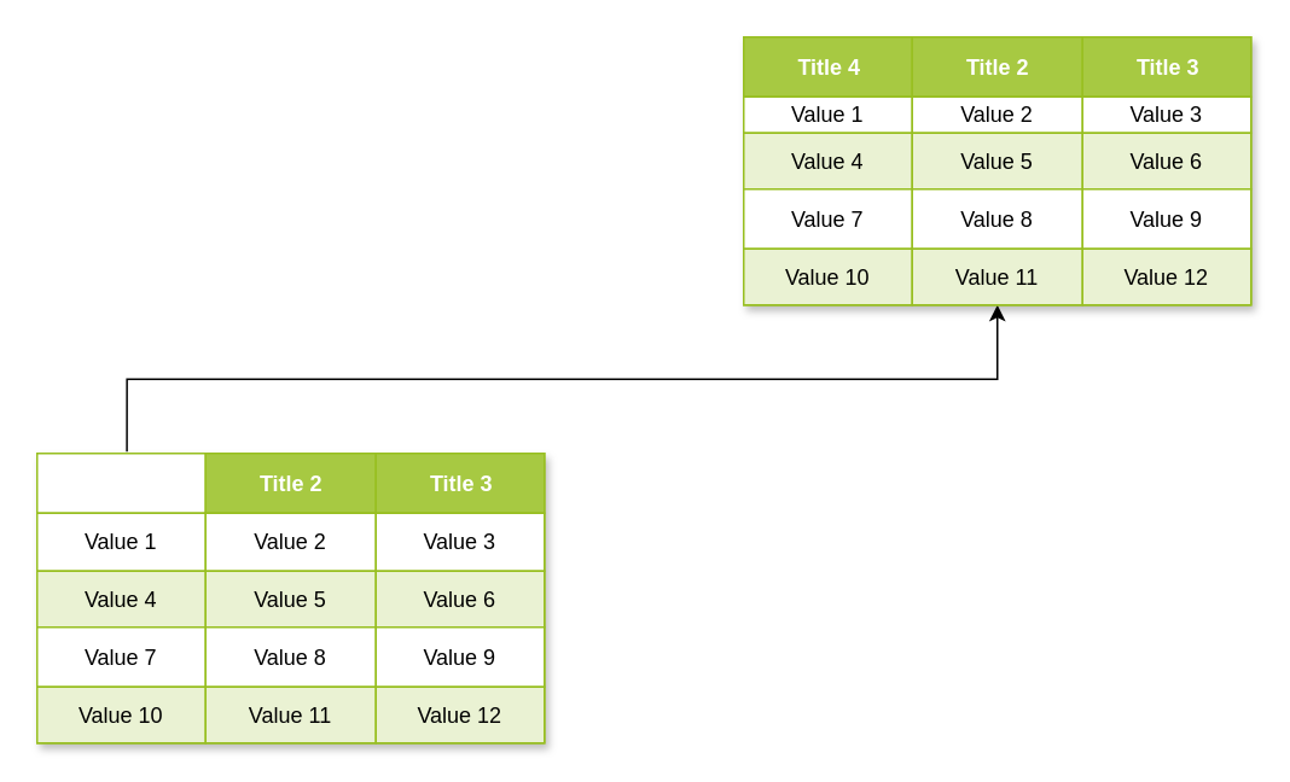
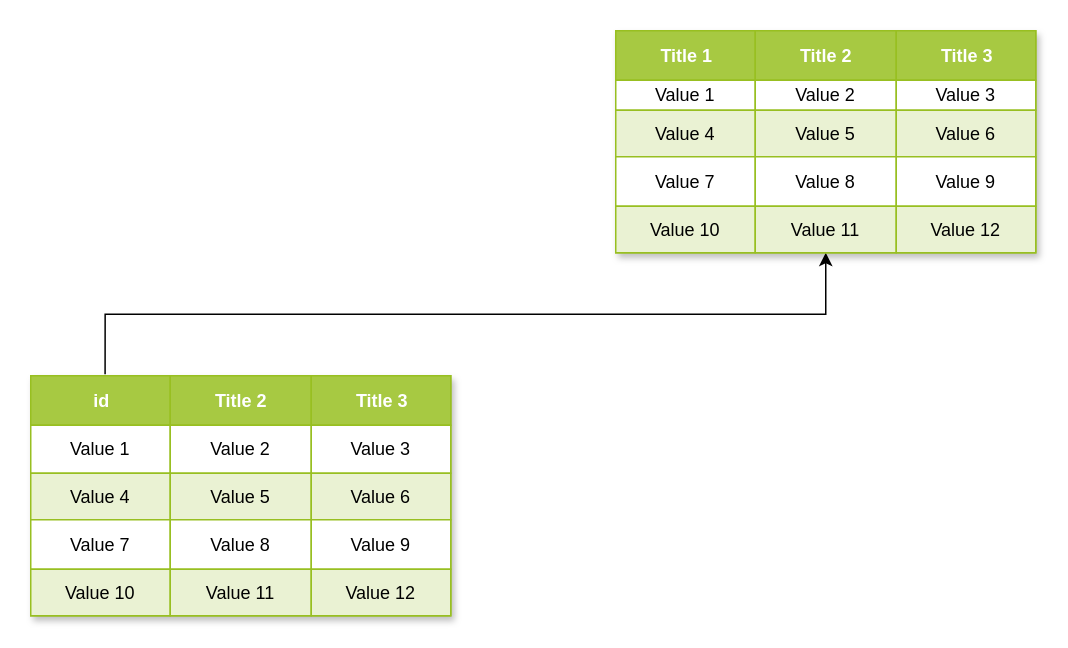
  <mxCell id="0" />
  <mxCell id="1" parent="0" />
  <mxCell id="2" value="" style="edgeStyle=orthogonalEdgeStyle;rounded=0;orthogonalLoop=1;jettySize=auto;html=1;exitX=0.177;exitY=-0.03;exitDx=0;exitDy=0;exitPerimeter=0;" edge="1" parent="1" source="4" target="24"><mxGeometry relative="1" as="geometry" /></mxCell>
  <mxCell id="3" value="Assets" style="childLayout=tableLayout;recursiveResize=0;strokeColor=#98bf21;fillColor=#A7C942;shadow=1;" vertex="1" parent="1"><mxGeometry x="20" y="250" width="280" height="160" as="geometry" /></mxCell>
  <mxCell id="4" style="shape=tableRow;horizontal=0;startSize=0;swimlaneHead=0;swimlaneBody=0;top=0;left=0;bottom=0;right=0;dropTarget=0;collapsible=0;recursiveResize=0;expand=0;fontStyle=0;strokeColor=inherit;fillColor=#ffffff;" vertex="1" parent="3"><mxGeometry width="280" height="33" as="geometry" /></mxCell>
- <mxCell id="5" value="id" style="connectable=0;recursiveResize=0;strokeColor=inherit;fillColor=#ffffff;align=center;fontStyle=1;fontColor=#FFFFFF;html=1;" vertex="1" parent="4"><mxGeometry width="93" height="33" as="geometry"><mxRectangle width="93" height="33" as="alternateBounds" /></mxGeometry></mxCell>
+ <mxCell id="5" value="id" style="connectable=0;recursiveResize=0;strokeColor=inherit;fillColor=#A7C942;align=center;fontStyle=1;fontColor=#FFFFFF;html=1;" vertex="1" parent="4"><mxGeometry width="93" height="33" as="geometry"><mxRectangle width="93" height="33" as="alternateBounds" /></mxGeometry></mxCell>
  <mxCell id="6" value="Title 2" style="connectable=0;recursiveResize=0;strokeColor=inherit;fillColor=#A7C942;align=center;fontStyle=1;fontColor=#FFFFFF;html=1;" vertex="1" parent="4"><mxGeometry x="93" width="94" height="33" as="geometry"><mxRectangle width="94" height="33" as="alternateBounds" /></mxGeometry></mxCell>
  <mxCell id="7" value="Title 3" style="connectable=0;recursiveResize=0;strokeColor=inherit;fillColor=#A7C942;align=center;fontStyle=1;fontColor=#FFFFFF;html=1;" vertex="1" parent="4"><mxGeometry x="187" width="93" height="33" as="geometry"><mxRectangle width="93" height="33" as="alternateBounds" /></mxGeometry></mxCell>
  <mxCell id="8" value="" style="shape=tableRow;horizontal=0;startSize=0;swimlaneHead=0;swimlaneBody=0;top=0;left=0;bottom=0;right=0;dropTarget=0;collapsible=0;recursiveResize=0;expand=0;fontStyle=0;strokeColor=inherit;fillColor=#ffffff;" vertex="1" parent="3"><mxGeometry y="33" width="280" height="32" as="geometry" /></mxCell>
  <mxCell id="9" value="Value 1" style="connectable=0;recursiveResize=0;strokeColor=inherit;fillColor=inherit;align=center;whiteSpace=wrap;html=1;" vertex="1" parent="8"><mxGeometry width="93" height="32" as="geometry"><mxRectangle width="93" height="32" as="alternateBounds" /></mxGeometry></mxCell>
  <mxCell id="10" value="Value 2" style="connectable=0;recursiveResize=0;strokeColor=inherit;fillColor=inherit;align=center;whiteSpace=wrap;html=1;" vertex="1" parent="8"><mxGeometry x="93" width="94" height="32" as="geometry"><mxRectangle width="94" height="32" as="alternateBounds" /></mxGeometry></mxCell>
  <mxCell id="11" value="Value 3" style="connectable=0;recursiveResize=0;strokeColor=inherit;fillColor=inherit;align=center;whiteSpace=wrap;html=1;" vertex="1" parent="8"><mxGeometry x="187" width="93" height="32" as="geometry"><mxRectangle width="93" height="32" as="alternateBounds" /></mxGeometry></mxCell>
  <mxCell id="12" value="" style="shape=tableRow;horizontal=0;startSize=0;swimlaneHead=0;swimlaneBody=0;top=0;left=0;bottom=0;right=0;dropTarget=0;collapsible=0;recursiveResize=0;expand=0;fontStyle=1;strokeColor=inherit;fillColor=#EAF2D3;" vertex="1" parent="3"><mxGeometry y="65" width="280" height="31" as="geometry" /></mxCell>
  <mxCell id="13" value="Value 4" style="connectable=0;recursiveResize=0;strokeColor=inherit;fillColor=inherit;whiteSpace=wrap;html=1;" vertex="1" parent="12"><mxGeometry width="93" height="31" as="geometry"><mxRectangle width="93" height="31" as="alternateBounds" /></mxGeometry></mxCell>
  <mxCell id="14" value="Value 5" style="connectable=0;recursiveResize=0;strokeColor=inherit;fillColor=inherit;whiteSpace=wrap;html=1;" vertex="1" parent="12"><mxGeometry x="93" width="94" height="31" as="geometry"><mxRectangle width="94" height="31" as="alternateBounds" /></mxGeometry></mxCell>
  <mxCell id="15" value="Value 6" style="connectable=0;recursiveResize=0;strokeColor=inherit;fillColor=inherit;whiteSpace=wrap;html=1;" vertex="1" parent="12"><mxGeometry x="187" width="93" height="31" as="geometry"><mxRectangle width="93" height="31" as="alternateBounds" /></mxGeometry></mxCell>
  <mxCell id="16" value="" style="shape=tableRow;horizontal=0;startSize=0;swimlaneHead=0;swimlaneBody=0;top=0;left=0;bottom=0;right=0;dropTarget=0;collapsible=0;recursiveResize=0;expand=0;fontStyle=0;strokeColor=inherit;fillColor=#ffffff;" vertex="1" parent="3"><mxGeometry y="96" width="280" height="33" as="geometry" /></mxCell>
  <mxCell id="17" value="Value 7" style="connectable=0;recursiveResize=0;strokeColor=inherit;fillColor=inherit;fontStyle=0;align=center;whiteSpace=wrap;html=1;" vertex="1" parent="16"><mxGeometry width="93" height="33" as="geometry"><mxRectangle width="93" height="33" as="alternateBounds" /></mxGeometry></mxCell>
  <mxCell id="18" value="Value 8" style="connectable=0;recursiveResize=0;strokeColor=inherit;fillColor=inherit;fontStyle=0;align=center;whiteSpace=wrap;html=1;" vertex="1" parent="16"><mxGeometry x="93" width="94" height="33" as="geometry"><mxRectangle width="94" height="33" as="alternateBounds" /></mxGeometry></mxCell>
  <mxCell id="19" value="Value 9" style="connectable=0;recursiveResize=0;strokeColor=inherit;fillColor=inherit;fontStyle=0;align=center;whiteSpace=wrap;html=1;" vertex="1" parent="16"><mxGeometry x="187" width="93" height="33" as="geometry"><mxRectangle width="93" height="33" as="alternateBounds" /></mxGeometry></mxCell>
  <mxCell id="20" value="" style="shape=tableRow;horizontal=0;startSize=0;swimlaneHead=0;swimlaneBody=0;top=0;left=0;bottom=0;right=0;dropTarget=0;collapsible=0;recursiveResize=0;expand=0;fontStyle=1;strokeColor=inherit;fillColor=#EAF2D3;" vertex="1" parent="3"><mxGeometry y="129" width="280" height="31" as="geometry" /></mxCell>
  <mxCell id="21" value="Value 10" style="connectable=0;recursiveResize=0;strokeColor=inherit;fillColor=inherit;whiteSpace=wrap;html=1;" vertex="1" parent="20"><mxGeometry width="93" height="31" as="geometry"><mxRectangle width="93" height="31" as="alternateBounds" /></mxGeometry></mxCell>
  <mxCell id="22" value="Value 11" style="connectable=0;recursiveResize=0;strokeColor=inherit;fillColor=inherit;whiteSpace=wrap;html=1;" vertex="1" parent="20"><mxGeometry x="93" width="94" height="31" as="geometry"><mxRectangle width="94" height="31" as="alternateBounds" /></mxGeometry></mxCell>
  <mxCell id="23" value="Value 12" style="connectable=0;recursiveResize=0;strokeColor=inherit;fillColor=inherit;whiteSpace=wrap;html=1;" vertex="1" parent="20"><mxGeometry x="187" width="93" height="31" as="geometry"><mxRectangle width="93" height="31" as="alternateBounds" /></mxGeometry></mxCell>
  <mxCell id="24" value="Assets" style="childLayout=tableLayout;recursiveResize=0;strokeColor=#98bf21;fillColor=#A7C942;shadow=1;" vertex="1" parent="1"><mxGeometry x="410" y="20" width="280" height="148" as="geometry" /></mxCell>
  <mxCell id="25" style="shape=tableRow;horizontal=0;startSize=0;swimlaneHead=0;swimlaneBody=0;top=0;left=0;bottom=0;right=0;dropTarget=0;collapsible=0;recursiveResize=0;expand=0;fontStyle=0;strokeColor=inherit;fillColor=#ffffff;" vertex="1" parent="24"><mxGeometry width="280" height="33" as="geometry" /></mxCell>
- <mxCell id="26" value="Title 4" style="connectable=0;recursiveResize=0;strokeColor=inherit;fillColor=#A7C942;align=center;fontStyle=1;fontColor=#FFFFFF;html=1;" vertex="1" parent="25"><mxGeometry width="93" height="33" as="geometry"><mxRectangle width="93" height="33" as="alternateBounds" /></mxGeometry></mxCell>
+ <mxCell id="26" value="Title 1" style="connectable=0;recursiveResize=0;strokeColor=inherit;fillColor=#A7C942;align=center;fontStyle=1;fontColor=#FFFFFF;html=1;" vertex="1" parent="25"><mxGeometry width="93" height="33" as="geometry"><mxRectangle width="93" height="33" as="alternateBounds" /></mxGeometry></mxCell>
  <mxCell id="27" value="Title 2" style="connectable=0;recursiveResize=0;strokeColor=inherit;fillColor=#A7C942;align=center;fontStyle=1;fontColor=#FFFFFF;html=1;" vertex="1" parent="25"><mxGeometry x="93" width="94" height="33" as="geometry"><mxRectangle width="94" height="33" as="alternateBounds" /></mxGeometry></mxCell>
  <mxCell id="28" value="Title 3" style="connectable=0;recursiveResize=0;strokeColor=inherit;fillColor=#A7C942;align=center;fontStyle=1;fontColor=#FFFFFF;html=1;" vertex="1" parent="25"><mxGeometry x="187" width="93" height="33" as="geometry"><mxRectangle width="93" height="33" as="alternateBounds" /></mxGeometry></mxCell>
  <mxCell id="29" value="" style="shape=tableRow;horizontal=0;startSize=0;swimlaneHead=0;swimlaneBody=0;top=0;left=0;bottom=0;right=0;dropTarget=0;collapsible=0;recursiveResize=0;expand=0;fontStyle=0;strokeColor=inherit;fillColor=#ffffff;" vertex="1" parent="24"><mxGeometry y="33" width="280" height="20" as="geometry" /></mxCell>
  <mxCell id="30" value="Value 1" style="connectable=0;recursiveResize=0;strokeColor=inherit;fillColor=inherit;align=center;whiteSpace=wrap;html=1;" vertex="1" parent="29"><mxGeometry width="93" height="20" as="geometry"><mxRectangle width="93" height="20" as="alternateBounds" /></mxGeometry></mxCell>
  <mxCell id="31" value="Value 2" style="connectable=0;recursiveResize=0;strokeColor=inherit;fillColor=inherit;align=center;whiteSpace=wrap;html=1;" vertex="1" parent="29"><mxGeometry x="93" width="94" height="20" as="geometry"><mxRectangle width="94" height="20" as="alternateBounds" /></mxGeometry></mxCell>
  <mxCell id="32" value="Value 3" style="connectable=0;recursiveResize=0;strokeColor=inherit;fillColor=inherit;align=center;whiteSpace=wrap;html=1;" vertex="1" parent="29"><mxGeometry x="187" width="93" height="20" as="geometry"><mxRectangle width="93" height="20" as="alternateBounds" /></mxGeometry></mxCell>
  <mxCell id="33" value="" style="shape=tableRow;horizontal=0;startSize=0;swimlaneHead=0;swimlaneBody=0;top=0;left=0;bottom=0;right=0;dropTarget=0;collapsible=0;recursiveResize=0;expand=0;fontStyle=1;strokeColor=inherit;fillColor=#EAF2D3;" vertex="1" parent="24"><mxGeometry y="53" width="280" height="31" as="geometry" /></mxCell>
  <mxCell id="34" value="Value 4" style="connectable=0;recursiveResize=0;strokeColor=inherit;fillColor=inherit;whiteSpace=wrap;html=1;" vertex="1" parent="33"><mxGeometry width="93" height="31" as="geometry"><mxRectangle width="93" height="31" as="alternateBounds" /></mxGeometry></mxCell>
  <mxCell id="35" value="Value 5" style="connectable=0;recursiveResize=0;strokeColor=inherit;fillColor=inherit;whiteSpace=wrap;html=1;" vertex="1" parent="33"><mxGeometry x="93" width="94" height="31" as="geometry"><mxRectangle width="94" height="31" as="alternateBounds" /></mxGeometry></mxCell>
  <mxCell id="36" value="Value 6" style="connectable=0;recursiveResize=0;strokeColor=inherit;fillColor=inherit;whiteSpace=wrap;html=1;" vertex="1" parent="33"><mxGeometry x="187" width="93" height="31" as="geometry"><mxRectangle width="93" height="31" as="alternateBounds" /></mxGeometry></mxCell>
  <mxCell id="37" value="" style="shape=tableRow;horizontal=0;startSize=0;swimlaneHead=0;swimlaneBody=0;top=0;left=0;bottom=0;right=0;dropTarget=0;collapsible=0;recursiveResize=0;expand=0;fontStyle=0;strokeColor=inherit;fillColor=#ffffff;" vertex="1" parent="24"><mxGeometry y="84" width="280" height="33" as="geometry" /></mxCell>
  <mxCell id="38" value="Value 7" style="connectable=0;recursiveResize=0;strokeColor=inherit;fillColor=inherit;fontStyle=0;align=center;whiteSpace=wrap;html=1;" vertex="1" parent="37"><mxGeometry width="93" height="33" as="geometry"><mxRectangle width="93" height="33" as="alternateBounds" /></mxGeometry></mxCell>
  <mxCell id="39" value="Value 8" style="connectable=0;recursiveResize=0;strokeColor=inherit;fillColor=inherit;fontStyle=0;align=center;whiteSpace=wrap;html=1;" vertex="1" parent="37"><mxGeometry x="93" width="94" height="33" as="geometry"><mxRectangle width="94" height="33" as="alternateBounds" /></mxGeometry></mxCell>
  <mxCell id="40" value="Value 9" style="connectable=0;recursiveResize=0;strokeColor=inherit;fillColor=inherit;fontStyle=0;align=center;whiteSpace=wrap;html=1;" vertex="1" parent="37"><mxGeometry x="187" width="93" height="33" as="geometry"><mxRectangle width="93" height="33" as="alternateBounds" /></mxGeometry></mxCell>
  <mxCell id="41" value="" style="shape=tableRow;horizontal=0;startSize=0;swimlaneHead=0;swimlaneBody=0;top=0;left=0;bottom=0;right=0;dropTarget=0;collapsible=0;recursiveResize=0;expand=0;fontStyle=1;strokeColor=inherit;fillColor=#EAF2D3;" vertex="1" parent="24"><mxGeometry y="117" width="280" height="31" as="geometry" /></mxCell>
  <mxCell id="42" value="Value 10" style="connectable=0;recursiveResize=0;strokeColor=inherit;fillColor=inherit;whiteSpace=wrap;html=1;" vertex="1" parent="41"><mxGeometry width="93" height="31" as="geometry"><mxRectangle width="93" height="31" as="alternateBounds" /></mxGeometry></mxCell>
  <mxCell id="43" value="Value 11" style="connectable=0;recursiveResize=0;strokeColor=inherit;fillColor=inherit;whiteSpace=wrap;html=1;" vertex="1" parent="41"><mxGeometry x="93" width="94" height="31" as="geometry"><mxRectangle width="94" height="31" as="alternateBounds" /></mxGeometry></mxCell>
  <mxCell id="44" value="Value 12" style="connectable=0;recursiveResize=0;strokeColor=inherit;fillColor=inherit;whiteSpace=wrap;html=1;" vertex="1" parent="41"><mxGeometry x="187" width="93" height="31" as="geometry"><mxRectangle width="93" height="31" as="alternateBounds" /></mxGeometry></mxCell>
